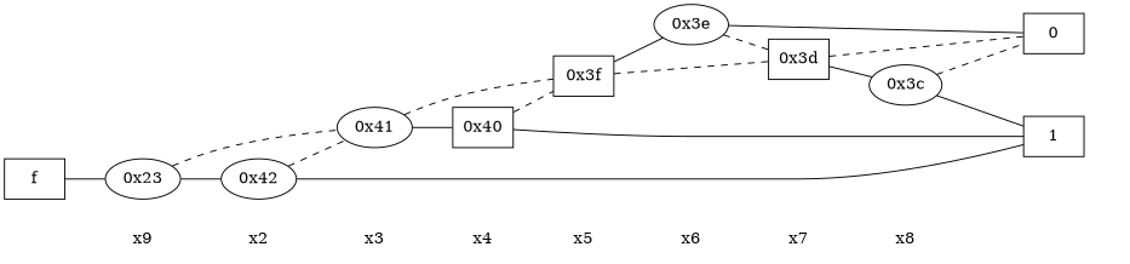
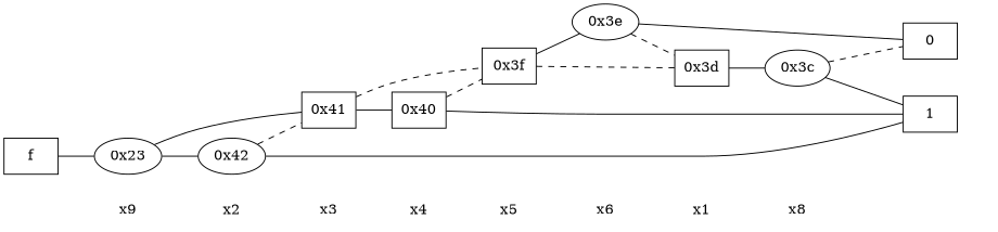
  digraph {
    rankdir=LR
    node [shape=plaintext]
    edge [dir=none]
    "CONST NODES" [style=invis]
    n2 [label=x9]
    " x2 "
    " x3 "
    " x4 "
    " x5 "
    " x6 "
-   " x7 "
+   " x7 " [label=x1]
    " x8 "
    f [shape=box]
    n11 [label="0x23" shape=""]
    "0x42" [shape=""]
-   "0x41" [shape=""]
+   "0x41" [shape=box]
    "0x40" [shape=box]
    "0x3f" [shape=box]
    "0x3e" [shape=""]
    "0x3d" [shape=box]
    "0x3c" [shape=""]
    n19 [label=0 shape=box]
    n20 [label=1 shape=box]
    subgraph sub_1 {
      "CONST NODES"
      n2
      " x2 "
      " x3 "
      " x4 "
      " x5 "
      " x6 "
      " x7 "
      " x8 "
    }
    subgraph sub_2 {
      rank=same
      f
    }
    subgraph sub_3 {
      rank=same
      n2
      n11
    }
    subgraph sub_4 {
      rank=same
      " x2 "
      "0x42"
    }
    subgraph sub_5 {
      rank=same
      " x3 "
      "0x41"
    }
    subgraph sub_6 {
      rank=same
      " x4 "
      "0x40"
    }
    subgraph sub_7 {
      rank=same
      " x5 "
      "0x3f"
    }
    subgraph sub_8 {
      rank=same
      " x6 "
      "0x3e"
    }
    subgraph sub_9 {
      rank=same
      " x7 "
      "0x3d"
    }
    subgraph sub_10 {
      rank=same
      " x8 "
      "0x3c"
    }
    subgraph sub_11 {
      rank=same
      "CONST NODES"
      subgraph sub_12 {
        rank=same
        n19
        n20
      }
    }
    n2 -> " x2 " [style=invis]
    " x2 " -> " x3 " [style=invis]
    " x3 " -> " x4 " [style=invis]
    " x4 " -> " x5 " [style=invis]
    " x5 " -> " x6 " [style=invis]
    " x6 " -> " x7 " [style=invis]
    " x7 " -> " x8 " [style=invis]
    " x8 " -> "CONST NODES" [style=invis]
    f -> n11 [style=solid]
    n11 -> "0x42"
-   n11 -> "0x41" [style=dashed]
+   n11 -> "0x41" [style=solid]
    "0x42" -> "0x41" [style=dashed]
    "0x42" -> n20
    "0x41" -> "0x40"
    "0x41" -> "0x3f" [style=dashed]
    "0x40" -> "0x3f" [style=dashed]
    "0x40" -> n20
    "0x3f" -> "0x3e"
    "0x3f" -> "0x3d" [style=dashed]
    "0x3e" -> "0x3d" [style=dashed]
    "0x3e" -> n19
    "0x3d" -> "0x3c"
-   "0x3d" -> n19 [style=dashed]
    "0x3c" -> n19 [style=dashed]
    "0x3c" -> n20
  }
